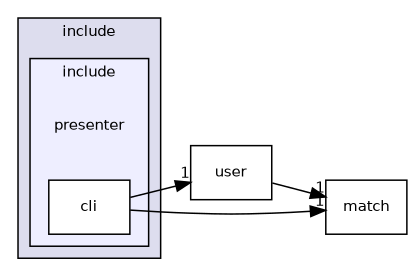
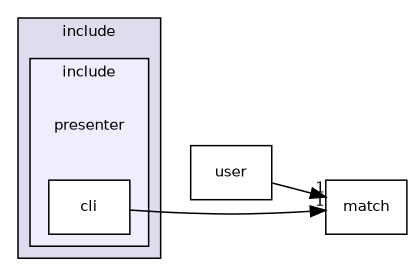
  digraph {
    compound=true
    rankdir=LR
    node [fontname=Helvetica fontsize=10 shape=box]
    edge [headlabel=1 labeldistance=1.5 labelfontname=Helvetica labelfontsize=10]
    n1 [label=presenter shape=plaintext]
    n2 [color=black fillcolor=white label=cli style=filled]
    n3 [label=user]
    n4 [label=match]
    subgraph cluster_1 {
      bgcolor="#ddddee"
      fontname=Helvetica
      fontsize=10
      label=include
      pencolor=black
      subgraph cluster_2 {
        bgcolor="#eeeeff"
        fontname=Helvetica
        fontsize=10
        label=include
        pencolor=black
        n1
        n2
      }
    }
-   n2 -> n3
    n2 -> n4
    n3 -> n4
  }
